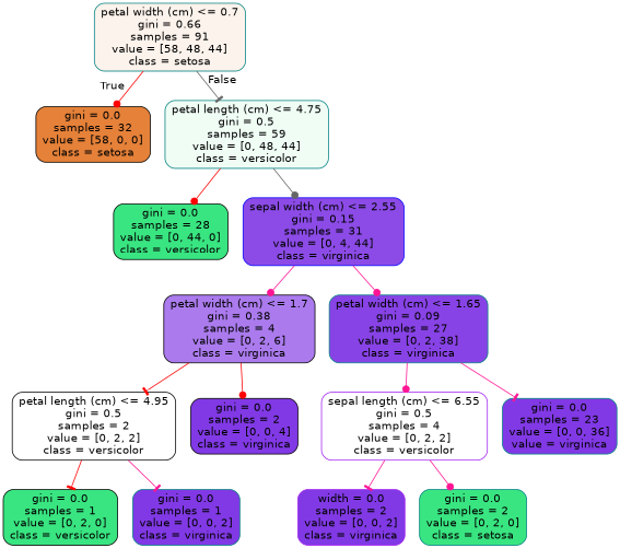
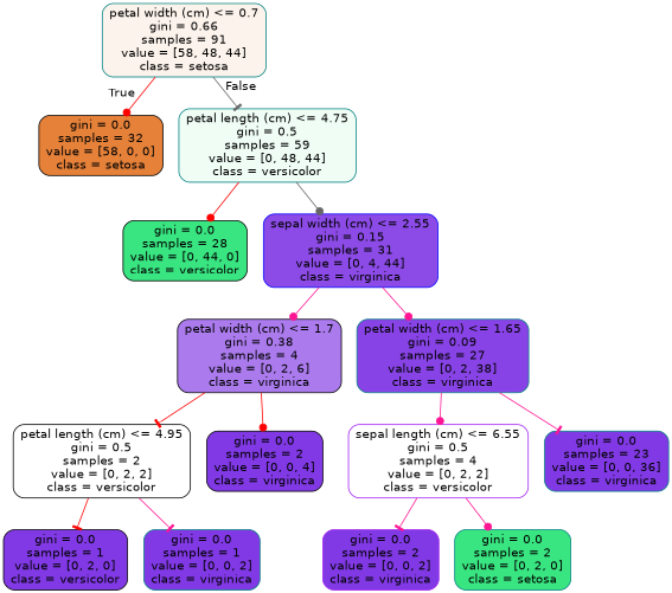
  digraph {
    node [color=teal fillcolor="#8139e5" fontname=helvetica shape=box style="filled, rounded"]
    edge [arrowhead=dot color=deeppink fontname=helvetica]
    n1 [fillcolor="#fcf3ec" label="petal width (cm) <= 0.7\ngini = 0.66\nsamples = 91\nvalue = [58, 48, 44]\nclass = setosa"]
    n2 [color=black fillcolor="#e58139" label="gini = 0.0\nsamples = 32\nvalue = [58, 0, 0]\nclass = setosa"]
    n3 [fillcolor="#effdf5" label="petal length (cm) <= 4.75\ngini = 0.5\nsamples = 59\nvalue = [0, 48, 44]\nclass = versicolor"]
    n4 [color=black fillcolor="#39e581" label="gini = 0.0\nsamples = 28\nvalue = [0, 44, 0]\nclass = versicolor"]
    n5 [color=blue fillcolor="#8c4be7" label="sepal width (cm) <= 2.55\ngini = 0.15\nsamples = 31\nvalue = [0, 4, 44]\nclass = virginica"]
    n6 [color=black fillcolor="#ab7bee" label="petal width (cm) <= 1.7\ngini = 0.38\nsamples = 4\nvalue = [0, 2, 6]\nclass = virginica"]
    n7 [fillcolor="#8843e6" label="petal width (cm) <= 1.65\ngini = 0.09\nsamples = 27\nvalue = [0, 2, 38]\nclass = virginica"]
    n8 [color=black fillcolor="#ffffff" label="petal length (cm) <= 4.95\ngini = 0.5\nsamples = 2\nvalue = [0, 2, 2]\nclass = versicolor"]
    n9 [color=black label="gini = 0.0\nsamples = 2\nvalue = [0, 0, 4]\nclass = virginica"]
    n10 [color=purple fillcolor="#ffffff" label="sepal length (cm) <= 6.55\ngini = 0.5\nsamples = 4\nvalue = [0, 2, 2]\nclass = versicolor"]
-   n11 [label="gini = 0.0\nsamples = 23\nvalue = [0, 0, 36]\nvalue = virginica"]
-   n12 [color=black fillcolor="#39e581" label="gini = 0.0\nsamples = 1\nvalue = [0, 2, 0]\nclass = versicolor"]
+   n11 [label="gini = 0.0\nsamples = 23\nvalue = [0, 0, 36]\nclass = virginica"]
+   n12 [color=black label="gini = 0.0\nsamples = 1\nvalue = [0, 2, 0]\nclass = versicolor"]
    n13 [label="gini = 0.0\nsamples = 1\nvalue = [0, 0, 2]\nclass = virginica"]
-   n14 [color=purple label="width = 0.0\nsamples = 2\nvalue = [0, 0, 2]\nclass = virginica"]
+   n14 [color=purple label="gini = 0.0\nsamples = 2\nvalue = [0, 0, 2]\nclass = virginica"]
    n15 [fillcolor="#39e581" label="gini = 0.0\nsamples = 2\nvalue = [0, 2, 0]\nclass = setosa"]
    n1 -> n2 [color=red headlabel=True labelangle=45 labeldistance=2.5]
    n1 -> n3 [arrowhead=tee color=gray40 headlabel=False labelangle=-45 labeldistance=2.5]
    n3 -> n4 [color=red]
    n3 -> n5 [color=gray40]
    n5 -> n6
    n5 -> n7
    n6 -> n8 [arrowhead=tee color=red]
    n6 -> n9 [color=red]
    n7 -> n10
    n7 -> n11 [arrowhead=tee]
    n8 -> n12 [arrowhead=tee color=red]
    n8 -> n13 [arrowhead=tee]
    n10 -> n14 [arrowhead=tee]
    n10 -> n15
  }
